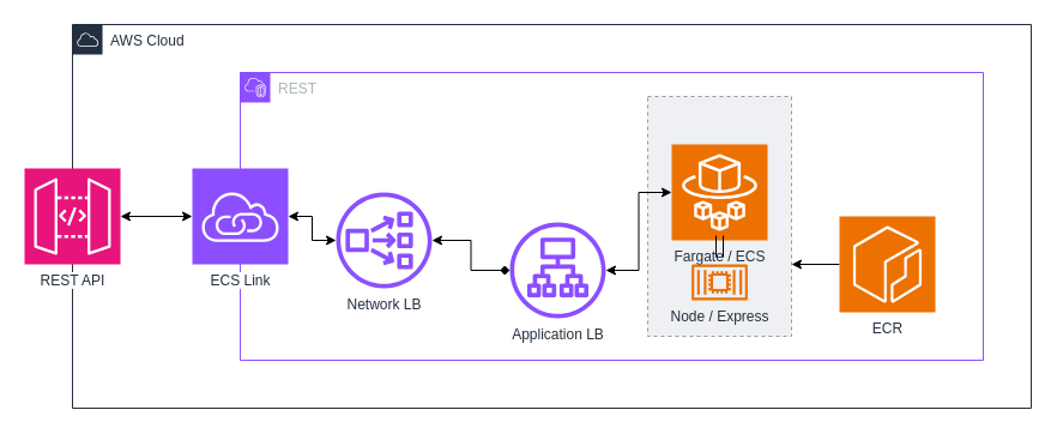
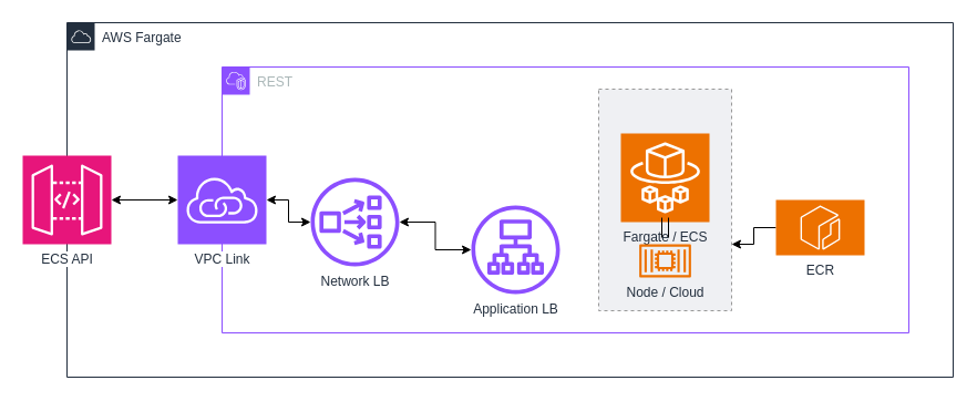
  <mxCell id="0" />
  <mxCell id="1" parent="0" />
- <mxCell id="2" value="AWS Cloud" style="points=[[0,0],[0.25,0],[0.5,0],[0.75,0],[1,0],[1,0.25],[1,0.5],[1,0.75],[1,1],[0.75,1],[0.5,1],[0.25,1],[0,1],[0,0.75],[0,0.5],[0,0.25]];outlineConnect=0;gradientColor=none;html=1;whiteSpace=wrap;fontSize=12;fontStyle=0;container=1;pointerEvents=0;collapsible=0;recursiveResize=0;shape=mxgraph.aws4.group;grIcon=mxgraph.aws4.group_aws_cloud;strokeColor=#232F3E;fillColor=none;verticalAlign=top;align=left;spacingLeft=30;fontColor=#232F3E;dashed=0;" parent="1" vertex="1"><mxGeometry x="60" y="20" width="800" height="320" as="geometry" /></mxCell>
- <mxCell id="3" value="REST API" style="sketch=0;points=[[0,0,0],[0.25,0,0],[0.5,0,0],[0.75,0,0],[1,0,0],[0,1,0],[0.25,1,0],[0.5,1,0],[0.75,1,0],[1,1,0],[0,0.25,0],[0,0.5,0],[0,0.75,0],[1,0.25,0],[1,0.5,0],[1,0.75,0]];outlineConnect=0;fontColor=#232F3E;fillColor=#E7157B;strokeColor=#ffffff;dashed=0;verticalLabelPosition=bottom;verticalAlign=top;align=center;html=1;fontSize=12;fontStyle=0;aspect=fixed;shape=mxgraph.aws4.resourceIcon;resIcon=mxgraph.aws4.api_gateway;labelBackgroundColor=default;" parent="2" vertex="1"><mxGeometry x="-40" y="120" width="80" height="80" as="geometry" /></mxCell>
+ <mxCell id="2" value="AWS Fargate" style="points=[[0,0],[0.25,0],[0.5,0],[0.75,0],[1,0],[1,0.25],[1,0.5],[1,0.75],[1,1],[0.75,1],[0.5,1],[0.25,1],[0,1],[0,0.75],[0,0.5],[0,0.25]];outlineConnect=0;gradientColor=none;html=1;whiteSpace=wrap;fontSize=12;fontStyle=0;container=1;pointerEvents=0;collapsible=0;recursiveResize=0;shape=mxgraph.aws4.group;grIcon=mxgraph.aws4.group_aws_cloud;strokeColor=#232F3E;fillColor=none;verticalAlign=top;align=left;spacingLeft=30;fontColor=#232F3E;dashed=0;" parent="1" vertex="1"><mxGeometry x="60" y="20" width="800" height="320" as="geometry" /></mxCell>
+ <mxCell id="3" value="ECS API" style="sketch=0;points=[[0,0,0],[0.25,0,0],[0.5,0,0],[0.75,0,0],[1,0,0],[0,1,0],[0.25,1,0],[0.5,1,0],[0.75,1,0],[1,1,0],[0,0.25,0],[0,0.5,0],[0,0.75,0],[1,0.25,0],[1,0.5,0],[1,0.75,0]];outlineConnect=0;fontColor=#232F3E;fillColor=#E7157B;strokeColor=#ffffff;dashed=0;verticalLabelPosition=bottom;verticalAlign=top;align=center;html=1;fontSize=12;fontStyle=0;aspect=fixed;shape=mxgraph.aws4.resourceIcon;resIcon=mxgraph.aws4.api_gateway;labelBackgroundColor=default;" parent="2" vertex="1"><mxGeometry x="-40" y="120" width="80" height="80" as="geometry" /></mxCell>
  <mxCell id="4" value="REST" style="points=[[0,0],[0.25,0],[0.5,0],[0.75,0],[1,0],[1,0.25],[1,0.5],[1,0.75],[1,1],[0.75,1],[0.5,1],[0.25,1],[0,1],[0,0.75],[0,0.5],[0,0.25]];outlineConnect=0;gradientColor=none;html=1;whiteSpace=wrap;fontSize=12;fontStyle=0;container=1;pointerEvents=0;collapsible=0;recursiveResize=0;shape=mxgraph.aws4.group;grIcon=mxgraph.aws4.group_vpc2;strokeColor=#8C4FFF;fillColor=none;verticalAlign=top;align=left;spacingLeft=30;fontColor=#AAB7B8;dashed=0;" parent="1" vertex="1"><mxGeometry x="200" y="60" width="620" height="240" as="geometry" /></mxCell>
  <mxCell id="5" value="" style="fillColor=#EFF0F3;strokeColor=#999999;dashed=1;verticalAlign=top;fontStyle=0;fontColor=#232F3D;whiteSpace=wrap;html=1;" parent="4" vertex="1"><mxGeometry x="340" y="20" width="120" height="200" as="geometry" /></mxCell>
  <mxCell id="6" value="Fargate / ECS" style="sketch=0;points=[[0,0,0],[0.25,0,0],[0.5,0,0],[0.75,0,0],[1,0,0],[0,1,0],[0.25,1,0],[0.5,1,0],[0.75,1,0],[1,1,0],[0,0.25,0],[0,0.5,0],[0,0.75,0],[1,0.25,0],[1,0.5,0],[1,0.75,0]];outlineConnect=0;fontColor=#232F3E;fillColor=#ED7100;strokeColor=#ffffff;dashed=0;verticalLabelPosition=bottom;verticalAlign=top;align=center;html=1;fontSize=12;fontStyle=0;aspect=fixed;shape=mxgraph.aws4.resourceIcon;resIcon=mxgraph.aws4.fargate;" parent="4" vertex="1"><mxGeometry x="360" y="60" width="80" height="80" as="geometry" /></mxCell>
  <mxCell id="7" value="" style="edgeStyle=orthogonalEdgeStyle;rounded=0;orthogonalLoop=1;jettySize=auto;html=1;entryX=1;entryY=0.7;entryDx=0;entryDy=0;entryPerimeter=0;" parent="4" source="8" target="5" edge="1"><mxGeometry relative="1" as="geometry"><mxPoint x="480" y="160" as="targetPoint" /></mxGeometry></mxCell>
- <mxCell id="8" value="ECR" style="sketch=0;points=[[0,0,0],[0.25,0,0],[0.5,0,0],[0.75,0,0],[1,0,0],[0,1,0],[0.25,1,0],[0.5,1,0],[0.75,1,0],[1,1,0],[0,0.25,0],[0,0.5,0],[0,0.75,0],[1,0.25,0],[1,0.5,0],[1,0.75,0]];outlineConnect=0;fontColor=#232F3E;fillColor=#ED7100;strokeColor=#ffffff;dashed=0;verticalLabelPosition=bottom;verticalAlign=top;align=center;html=1;fontSize=12;fontStyle=0;aspect=fixed;shape=mxgraph.aws4.resourceIcon;resIcon=mxgraph.aws4.ecr;" parent="4" vertex="1"><mxGeometry x="500" y="120" width="80" height="80" as="geometry" /></mxCell>
- <mxCell id="9" value="" style="edgeStyle=orthogonalEdgeStyle;rounded=0;orthogonalLoop=1;jettySize=auto;html=1;startArrow=classic;startFill=1;" parent="4" source="10" target="6" edge="1"><mxGeometry relative="1" as="geometry" /></mxCell>
+ <mxCell id="8" value="ECR" style="sketch=0;points=[[0,0,0],[0.25,0,0],[0.5,0,0],[0.75,0,0],[1,0,0],[0,1,0],[0.25,1,0],[0.5,1,0],[0.75,1,0],[1,1,0],[0,0.25,0],[0,0.5,0],[0,0.75,0],[1,0.25,0],[1,0.5,0],[1,0.75,0]];outlineConnect=0;fontColor=#232F3E;fillColor=#ED7100;strokeColor=#ffffff;dashed=0;verticalLabelPosition=bottom;verticalAlign=top;align=center;html=1;fontSize=12;fontStyle=0;aspect=fixed;shape=mxgraph.aws4.resourceIcon;resIcon=mxgraph.aws4.ecr;" parent="4" vertex="1"><mxGeometry x="500" y="120" width="80" height="50" as="geometry" /></mxCell>
  <mxCell id="10" value="Application LB" style="sketch=0;outlineConnect=0;fontColor=#232F3E;gradientColor=none;fillColor=#8C4FFF;strokeColor=none;dashed=0;verticalLabelPosition=bottom;verticalAlign=top;align=center;html=1;fontSize=12;fontStyle=0;aspect=fixed;pointerEvents=1;shape=mxgraph.aws4.application_load_balancer;" parent="4" vertex="1"><mxGeometry x="225" y="125" width="80" height="80" as="geometry" /></mxCell>
- <mxCell id="11" value="" style="edgeStyle=orthogonalEdgeStyle;rounded=0;orthogonalLoop=1;jettySize=auto;html=1;startArrow=classic;startFill=1;endArrow=diamond;" parent="4" source="12" target="10" edge="1"><mxGeometry relative="1" as="geometry" /></mxCell>
+ <mxCell id="11" value="" style="edgeStyle=orthogonalEdgeStyle;rounded=0;orthogonalLoop=1;jettySize=auto;html=1;startArrow=classic;startFill=1;" parent="4" source="12" target="10" edge="1"><mxGeometry relative="1" as="geometry" /></mxCell>
  <mxCell id="12" value="Network LB" style="sketch=0;outlineConnect=0;fontColor=#232F3E;gradientColor=none;fillColor=#8C4FFF;strokeColor=none;dashed=0;verticalLabelPosition=bottom;verticalAlign=top;align=center;html=1;fontSize=12;fontStyle=0;aspect=fixed;pointerEvents=1;shape=mxgraph.aws4.network_load_balancer;" parent="4" vertex="1"><mxGeometry x="80" y="100" width="80" height="80" as="geometry" /></mxCell>
- <mxCell id="13" value="Node / Express" style="sketch=0;outlineConnect=0;fontColor=#232F3E;gradientColor=none;fillColor=#ED7100;strokeColor=none;dashed=0;verticalLabelPosition=bottom;verticalAlign=top;align=center;html=1;fontSize=12;fontStyle=0;pointerEvents=1;shape=mxgraph.aws4.container_2;aspect=fixed;" parent="4" vertex="1"><mxGeometry x="375" y="160" width="50" height="30" as="geometry" /></mxCell>
+ <mxCell id="13" value="Node / Cloud" style="sketch=0;outlineConnect=0;fontColor=#232F3E;gradientColor=none;fillColor=#ED7100;strokeColor=none;dashed=0;verticalLabelPosition=bottom;verticalAlign=top;align=center;html=1;fontSize=12;fontStyle=0;pointerEvents=1;shape=mxgraph.aws4.container_2;aspect=fixed;" parent="4" vertex="1"><mxGeometry x="375" y="160" width="50" height="30" as="geometry" /></mxCell>
  <mxCell id="14" value="" style="edgeStyle=orthogonalEdgeStyle;rounded=0;orthogonalLoop=1;jettySize=auto;html=1;startArrow=classic;startFill=1;" parent="1" source="3" target="16" edge="1"><mxGeometry relative="1" as="geometry" /></mxCell>
  <mxCell id="15" value="" style="edgeStyle=orthogonalEdgeStyle;rounded=0;orthogonalLoop=1;jettySize=auto;html=1;startArrow=classic;startFill=1;" parent="1" source="16" target="12" edge="1"><mxGeometry relative="1" as="geometry" /></mxCell>
- <mxCell id="16" value="ECS Link" style="sketch=0;points=[[0,0,0],[0.25,0,0],[0.5,0,0],[0.75,0,0],[1,0,0],[0,1,0],[0.25,1,0],[0.5,1,0],[0.75,1,0],[1,1,0],[0,0.25,0],[0,0.5,0],[0,0.75,0],[1,0.25,0],[1,0.5,0],[1,0.75,0]];outlineConnect=0;fontColor=#232F3E;fillColor=#8C4FFF;strokeColor=#ffffff;dashed=0;verticalLabelPosition=bottom;verticalAlign=top;align=center;html=1;fontSize=12;fontStyle=0;aspect=fixed;shape=mxgraph.aws4.resourceIcon;resIcon=mxgraph.aws4.vpc_privatelink;labelBackgroundColor=default;" parent="1" vertex="1"><mxGeometry x="160" y="140" width="80" height="80" as="geometry" /></mxCell>
+ <mxCell id="16" value="VPC Link" style="sketch=0;points=[[0,0,0],[0.25,0,0],[0.5,0,0],[0.75,0,0],[1,0,0],[0,1,0],[0.25,1,0],[0.5,1,0],[0.75,1,0],[1,1,0],[0,0.25,0],[0,0.5,0],[0,0.75,0],[1,0.25,0],[1,0.5,0],[1,0.75,0]];outlineConnect=0;fontColor=#232F3E;fillColor=#8C4FFF;strokeColor=#ffffff;dashed=0;verticalLabelPosition=bottom;verticalAlign=top;align=center;html=1;fontSize=12;fontStyle=0;aspect=fixed;shape=mxgraph.aws4.resourceIcon;resIcon=mxgraph.aws4.vpc_privatelink;labelBackgroundColor=default;" parent="1" vertex="1"><mxGeometry x="160" y="140" width="80" height="80" as="geometry" /></mxCell>
  <mxCell id="17" value="" style="edgeStyle=orthogonalEdgeStyle;rounded=0;orthogonalLoop=1;jettySize=auto;html=1;endArrow=none;endFill=0;strokeWidth=1;shape=link;width=6;" parent="1" edge="1"><mxGeometry relative="1" as="geometry"><mxPoint x="600" y="214" as="sourcePoint" /><mxPoint x="600" y="196" as="targetPoint" /></mxGeometry></mxCell>
